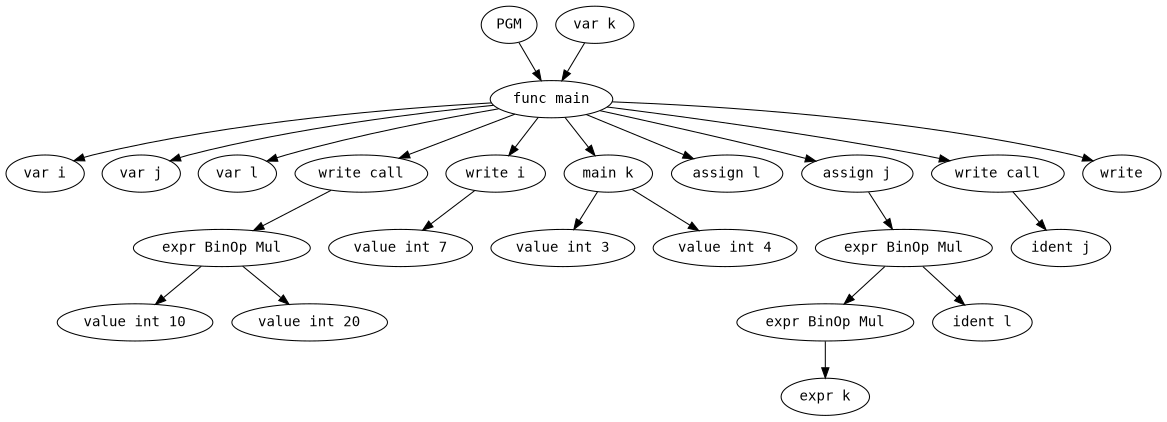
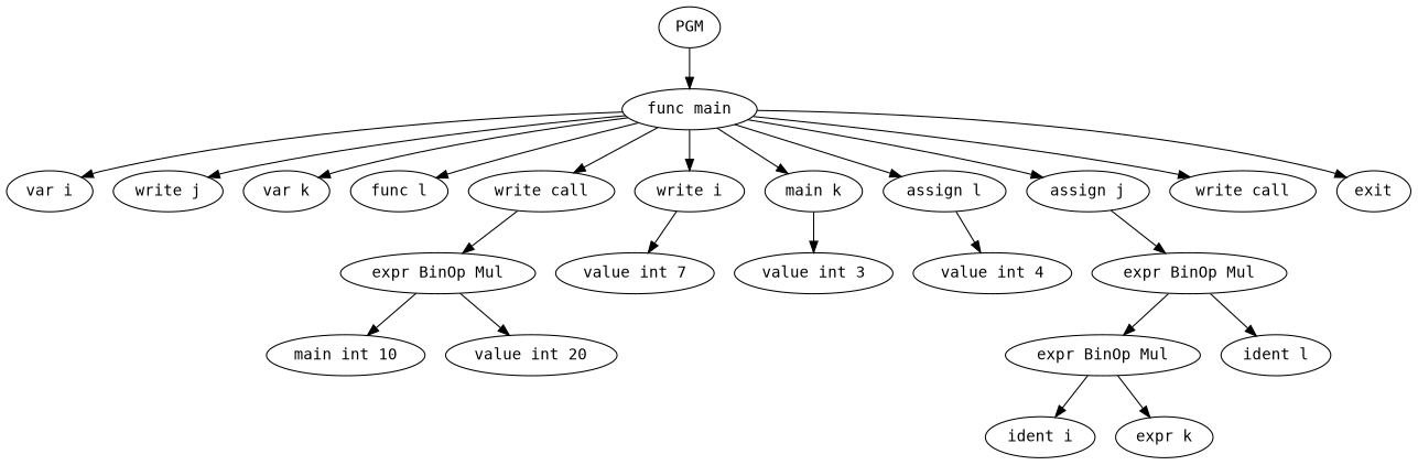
  digraph {
    fontname="DejaVu Sans Mono"
    node [fontname="DejaVu Sans Mono" shape=ellipse]
    edge [fontname="DejaVu Sans Mono"]
    n1 [label=PGM]
    n2 [label="func main"]
    n3 [label="var i"]
-   n4 [label="var j"]
+   n4 [label="write j"]
    n5 [label="var k"]
-   n6 [label="var l"]
+   n6 [label="func l"]
    n7 [label="write call"]
    n8 [label="write i"]
    n9 [label="main k"]
    n10 [label="assign l"]
    n11 [label="assign j"]
    n12 [label="write call"]
-   n13 [label=write]
+   n13 [label=exit]
    n14 [label="expr BinOp Mul"]
    n15 [label="value int 7"]
    n16 [label="value int 3"]
    n17 [label="value int 4"]
    n18 [label="expr BinOp Mul"]
-   n19 [label="ident j"]
-   n20 [label="value int 10"]
+   n20 [label="main int 10"]
    n21 [label="value int 20"]
    n22 [label="expr BinOp Mul"]
    n23 [label="ident l"]
+   n24 [label="ident i"]
    n25 [label="expr k"]
    n1 -> n2
    n2 -> n3
    n2 -> n4
-   n5 -> n2
+   n2 -> n5
    n2 -> n6
    n2 -> n7
    n2 -> n8
    n2 -> n9
    n2 -> n10
    n2 -> n11
    n2 -> n12
    n2 -> n13
    n7 -> n14
    n8 -> n15
    n9 -> n16
-   n9 -> n17
+   n10 -> n17
    n11 -> n18
-   n12 -> n19
    n14 -> n20
    n14 -> n21
    n18 -> n22
    n18 -> n23
+   n22 -> n24
    n22 -> n25
  }
